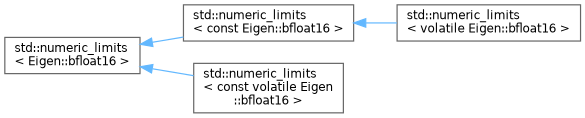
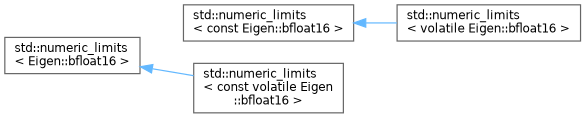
  digraph {
    rankdir=LR
    node [color=grey40 fillcolor=white fontname=Helvetica fontsize=10 shape=box style=filled]
    edge [color=steelblue1 dir=back fontname=Helvetica fontsize=10 labelfontname=Helvetica labelfontsize=10 style=solid]
    n1 [height=0.2 label="std::numeric_limits\l\< Eigen::bfloat16 \>" width=0.4]
    n2 [height=0.2 label="std::numeric_limits\l\< const Eigen::bfloat16 \>" width=0.4]
    n3 [height=0.2 label="std::numeric_limits\l\< const volatile Eigen\l::bfloat16 \>" width=0.4]
    n4 [height=0.2 label="std::numeric_limits\l\< volatile Eigen::bfloat16 \>" width=0.4]
-   n1 -> n2
    n1 -> n3
    n2 -> n4
  }
